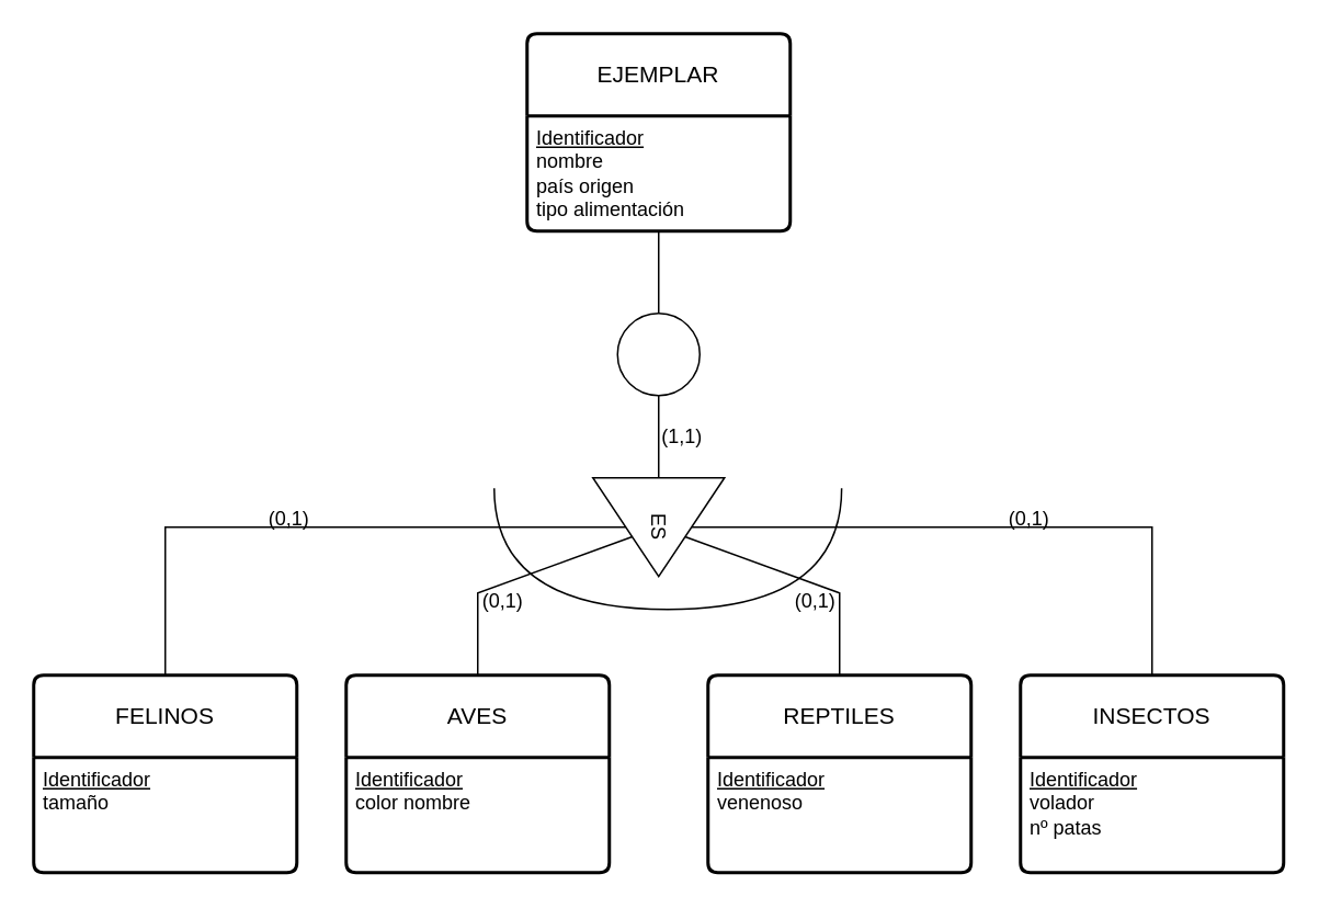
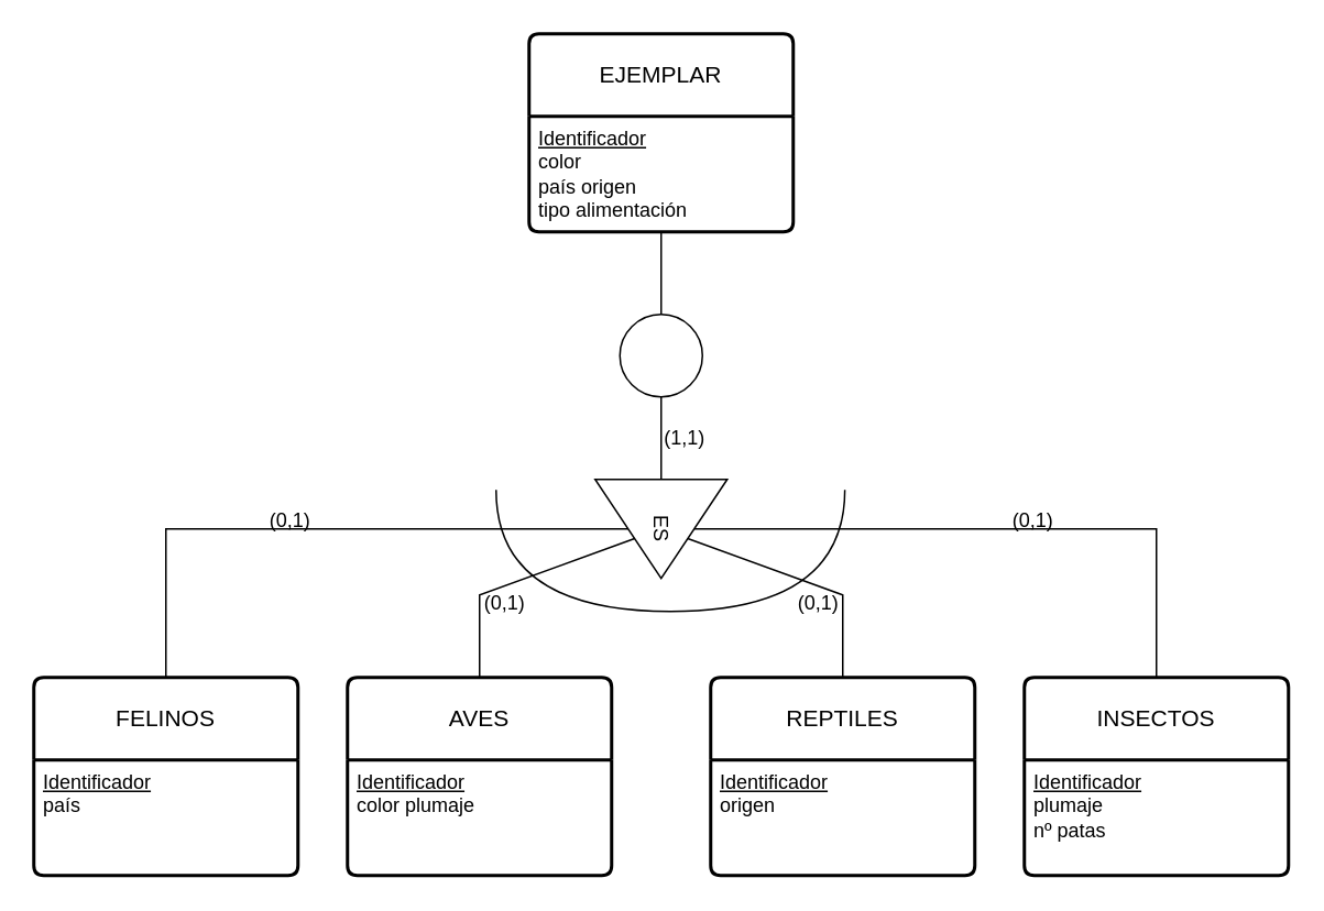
  <mxCell id="0" />
  <mxCell id="1" parent="0" />
  <mxCell id="2" value="ES" style="triangle;whiteSpace=wrap;html=1;rotation=90;" parent="1" vertex="1"><mxGeometry x="370" y="280" width="60" height="80" as="geometry" /></mxCell>
  <mxCell id="3" value="EJEMPLAR" style="swimlane;childLayout=stackLayout;horizontal=1;startSize=50;horizontalStack=0;rounded=1;fontSize=14;fontStyle=0;strokeWidth=2;resizeParent=0;resizeLast=1;shadow=0;dashed=0;align=center;arcSize=4;whiteSpace=wrap;html=1;" parent="1" vertex="1"><mxGeometry x="320" y="20" width="160" height="120" as="geometry" /></mxCell>
- <mxCell id="4" value="&lt;u&gt;Identificador&lt;br&gt;&lt;/u&gt;nombre&lt;br&gt;país origen&lt;br&gt;tipo alimentación" style="align=left;strokeColor=none;fillColor=none;spacingLeft=4;fontSize=12;verticalAlign=top;resizable=0;rotatable=0;part=1;html=1;" parent="3" vertex="1"><mxGeometry y="50" width="160" height="70" as="geometry" /></mxCell>
+ <mxCell id="4" value="&lt;u&gt;Identificador&lt;br&gt;&lt;/u&gt;color&lt;br&gt;país origen&lt;br&gt;tipo alimentación" style="align=left;strokeColor=none;fillColor=none;spacingLeft=4;fontSize=12;verticalAlign=top;resizable=0;rotatable=0;part=1;html=1;" parent="3" vertex="1"><mxGeometry y="50" width="160" height="70" as="geometry" /></mxCell>
  <mxCell id="5" value="FELINOS" style="swimlane;childLayout=stackLayout;horizontal=1;startSize=50;horizontalStack=0;rounded=1;fontSize=14;fontStyle=0;strokeWidth=2;resizeParent=0;resizeLast=1;shadow=0;dashed=0;align=center;arcSize=4;whiteSpace=wrap;html=1;" parent="1" vertex="1"><mxGeometry x="20" y="410" width="160" height="120" as="geometry" /></mxCell>
- <mxCell id="6" value="&lt;u&gt;Identificador&lt;br&gt;&lt;/u&gt;tamaño" style="align=left;strokeColor=none;fillColor=none;spacingLeft=4;fontSize=12;verticalAlign=top;resizable=0;rotatable=0;part=1;html=1;" parent="5" vertex="1"><mxGeometry y="50" width="160" height="70" as="geometry" /></mxCell>
+ <mxCell id="6" value="&lt;u&gt;Identificador&lt;br&gt;&lt;/u&gt;país" style="align=left;strokeColor=none;fillColor=none;spacingLeft=4;fontSize=12;verticalAlign=top;resizable=0;rotatable=0;part=1;html=1;" parent="5" vertex="1"><mxGeometry y="50" width="160" height="70" as="geometry" /></mxCell>
  <mxCell id="7" value="AVES" style="swimlane;childLayout=stackLayout;horizontal=1;startSize=50;horizontalStack=0;rounded=1;fontSize=14;fontStyle=0;strokeWidth=2;resizeParent=0;resizeLast=1;shadow=0;dashed=0;align=center;arcSize=4;whiteSpace=wrap;html=1;" parent="1" vertex="1"><mxGeometry x="210" y="410" width="160" height="120" as="geometry" /></mxCell>
- <mxCell id="8" value="&lt;u&gt;Identificador&lt;/u&gt;&lt;br&gt;color nombre" style="align=left;strokeColor=none;fillColor=none;spacingLeft=4;fontSize=12;verticalAlign=top;resizable=0;rotatable=0;part=1;html=1;" parent="7" vertex="1"><mxGeometry y="50" width="160" height="70" as="geometry" /></mxCell>
+ <mxCell id="8" value="&lt;u&gt;Identificador&lt;/u&gt;&lt;br&gt;color plumaje" style="align=left;strokeColor=none;fillColor=none;spacingLeft=4;fontSize=12;verticalAlign=top;resizable=0;rotatable=0;part=1;html=1;" parent="7" vertex="1"><mxGeometry y="50" width="160" height="70" as="geometry" /></mxCell>
  <mxCell id="9" value="REPTILES" style="swimlane;childLayout=stackLayout;horizontal=1;startSize=50;horizontalStack=0;rounded=1;fontSize=14;fontStyle=0;strokeWidth=2;resizeParent=0;resizeLast=1;shadow=0;dashed=0;align=center;arcSize=4;whiteSpace=wrap;html=1;" parent="1" vertex="1"><mxGeometry x="430" y="410" width="160" height="120" as="geometry" /></mxCell>
- <mxCell id="10" value="&lt;u&gt;Identificador&lt;br&gt;&lt;/u&gt;venenoso" style="align=left;strokeColor=none;fillColor=none;spacingLeft=4;fontSize=12;verticalAlign=top;resizable=0;rotatable=0;part=1;html=1;" parent="9" vertex="1"><mxGeometry y="50" width="160" height="70" as="geometry" /></mxCell>
+ <mxCell id="10" value="&lt;u&gt;Identificador&lt;br&gt;&lt;/u&gt;origen" style="align=left;strokeColor=none;fillColor=none;spacingLeft=4;fontSize=12;verticalAlign=top;resizable=0;rotatable=0;part=1;html=1;" parent="9" vertex="1"><mxGeometry y="50" width="160" height="70" as="geometry" /></mxCell>
  <mxCell id="11" value="INSECTOS" style="swimlane;childLayout=stackLayout;horizontal=1;startSize=50;horizontalStack=0;rounded=1;fontSize=14;fontStyle=0;strokeWidth=2;resizeParent=0;resizeLast=1;shadow=0;dashed=0;align=center;arcSize=4;whiteSpace=wrap;html=1;" parent="1" vertex="1"><mxGeometry x="620" y="410" width="160" height="120" as="geometry" /></mxCell>
- <mxCell id="12" value="&lt;u&gt;Identificador&lt;/u&gt;&lt;br&gt;volador&lt;br&gt;nº patas" style="align=left;strokeColor=none;fillColor=none;spacingLeft=4;fontSize=12;verticalAlign=top;resizable=0;rotatable=0;part=1;html=1;" parent="11" vertex="1"><mxGeometry y="50" width="160" height="70" as="geometry" /></mxCell>
+ <mxCell id="12" value="&lt;u&gt;Identificador&lt;/u&gt;&lt;br&gt;plumaje&lt;br&gt;nº patas" style="align=left;strokeColor=none;fillColor=none;spacingLeft=4;fontSize=12;verticalAlign=top;resizable=0;rotatable=0;part=1;html=1;" parent="11" vertex="1"><mxGeometry y="50" width="160" height="70" as="geometry" /></mxCell>
  <mxCell id="13" value="" style="endArrow=none;html=1;rounded=0;" parent="1" source="24" target="2" edge="1"><mxGeometry relative="1" as="geometry"><mxPoint x="240" y="300" as="sourcePoint" /><mxPoint x="400" y="300" as="targetPoint" /></mxGeometry></mxCell>
  <mxCell id="14" value="" style="endArrow=none;html=1;rounded=0;" parent="1" source="2" target="5" edge="1"><mxGeometry relative="1" as="geometry"><mxPoint x="410" y="250" as="sourcePoint" /><mxPoint x="410" y="300" as="targetPoint" /><Array as="points"><mxPoint x="100" y="320" /></Array></mxGeometry></mxCell>
  <mxCell id="15" value="" style="endArrow=none;html=1;rounded=0;" parent="1" source="2" target="7" edge="1"><mxGeometry relative="1" as="geometry"><mxPoint x="390" y="330" as="sourcePoint" /><mxPoint x="110" y="420" as="targetPoint" /><Array as="points"><mxPoint x="290" y="360" /></Array></mxGeometry></mxCell>
  <mxCell id="16" value="" style="endArrow=none;html=1;rounded=0;" parent="1" source="2" target="9" edge="1"><mxGeometry relative="1" as="geometry"><mxPoint x="400" y="340" as="sourcePoint" /><mxPoint x="120" y="430" as="targetPoint" /><Array as="points"><mxPoint x="510" y="360" /></Array></mxGeometry></mxCell>
  <mxCell id="17" value="" style="endArrow=none;html=1;rounded=0;" parent="1" source="2" target="11" edge="1"><mxGeometry relative="1" as="geometry"><mxPoint x="426" y="336" as="sourcePoint" /><mxPoint x="520" y="420" as="targetPoint" /><Array as="points"><mxPoint x="700" y="320" /></Array></mxGeometry></mxCell>
  <mxCell id="18" value="(1,1)" style="text;html=1;align=center;verticalAlign=middle;resizable=0;points=[];autosize=1;strokeColor=none;fillColor=none;" parent="1" vertex="1"><mxGeometry x="389" y="250" width="50" height="30" as="geometry" /></mxCell>
  <mxCell id="19" value="(0,1)" style="text;html=1;align=center;verticalAlign=middle;resizable=0;points=[];autosize=1;strokeColor=none;fillColor=none;" parent="1" vertex="1"><mxGeometry x="150" y="300" width="50" height="30" as="geometry" /></mxCell>
  <mxCell id="20" value="(0,1)" style="text;html=1;align=center;verticalAlign=middle;resizable=0;points=[];autosize=1;strokeColor=none;fillColor=none;" parent="1" vertex="1"><mxGeometry x="600" y="300" width="50" height="30" as="geometry" /></mxCell>
  <mxCell id="21" value="(0,1)" style="text;html=1;align=center;verticalAlign=middle;resizable=0;points=[];autosize=1;strokeColor=none;fillColor=none;" parent="1" vertex="1"><mxGeometry x="280" y="350" width="50" height="30" as="geometry" /></mxCell>
  <mxCell id="22" value="(0,1)" style="text;html=1;align=center;verticalAlign=middle;resizable=0;points=[];autosize=1;strokeColor=none;fillColor=none;" parent="1" vertex="1"><mxGeometry x="470" y="350" width="50" height="30" as="geometry" /></mxCell>
  <mxCell id="23" value="" style="endArrow=none;html=1;rounded=0;" parent="1" source="3" target="24" edge="1"><mxGeometry relative="1" as="geometry"><mxPoint x="400" y="140" as="sourcePoint" /><mxPoint x="400" y="290" as="targetPoint" /></mxGeometry></mxCell>
  <mxCell id="24" value="" style="ellipse;whiteSpace=wrap;html=1;aspect=fixed;" parent="1" vertex="1"><mxGeometry x="375" y="190" width="50" height="50" as="geometry" /></mxCell>
  <mxCell id="25" value="" style="shape=requiredInterface;html=1;verticalLabelPosition=bottom;sketch=0;rotation=90;" parent="1" vertex="1"><mxGeometry x="368.75" y="227.5" width="73.75" height="211.25" as="geometry" /></mxCell>
